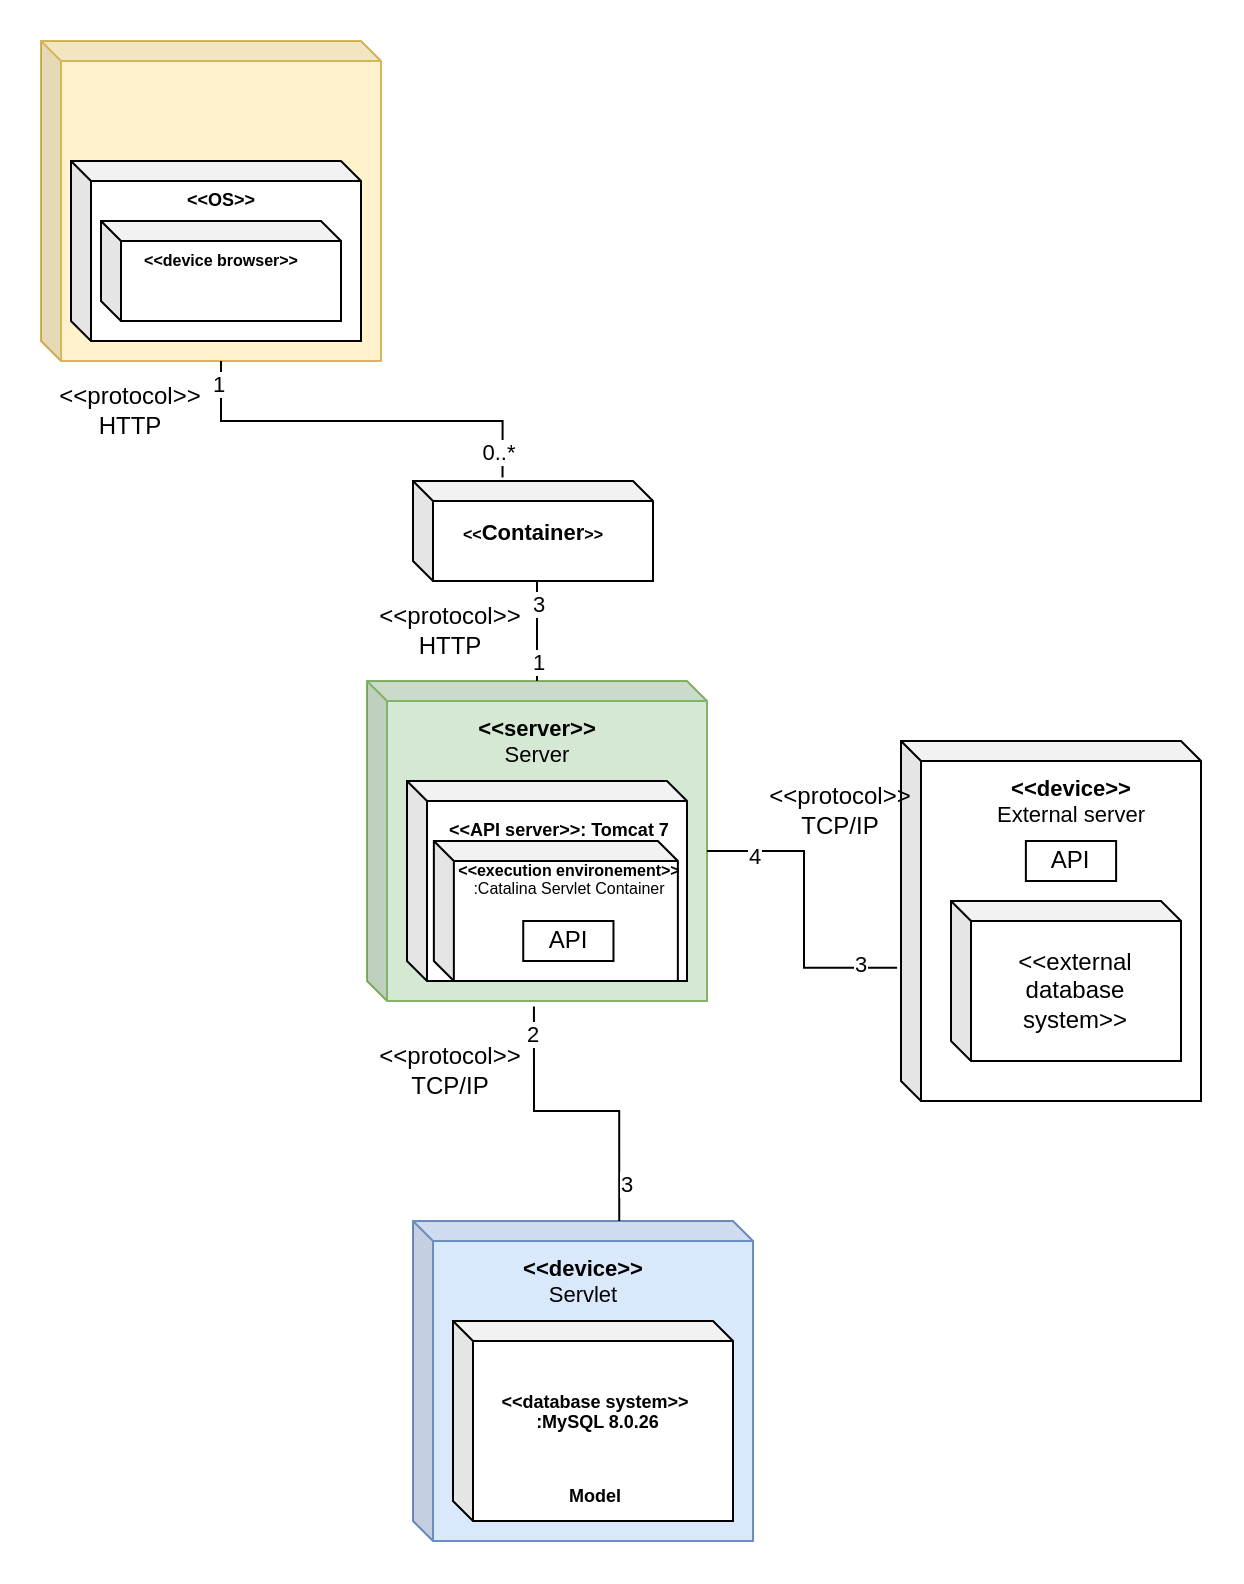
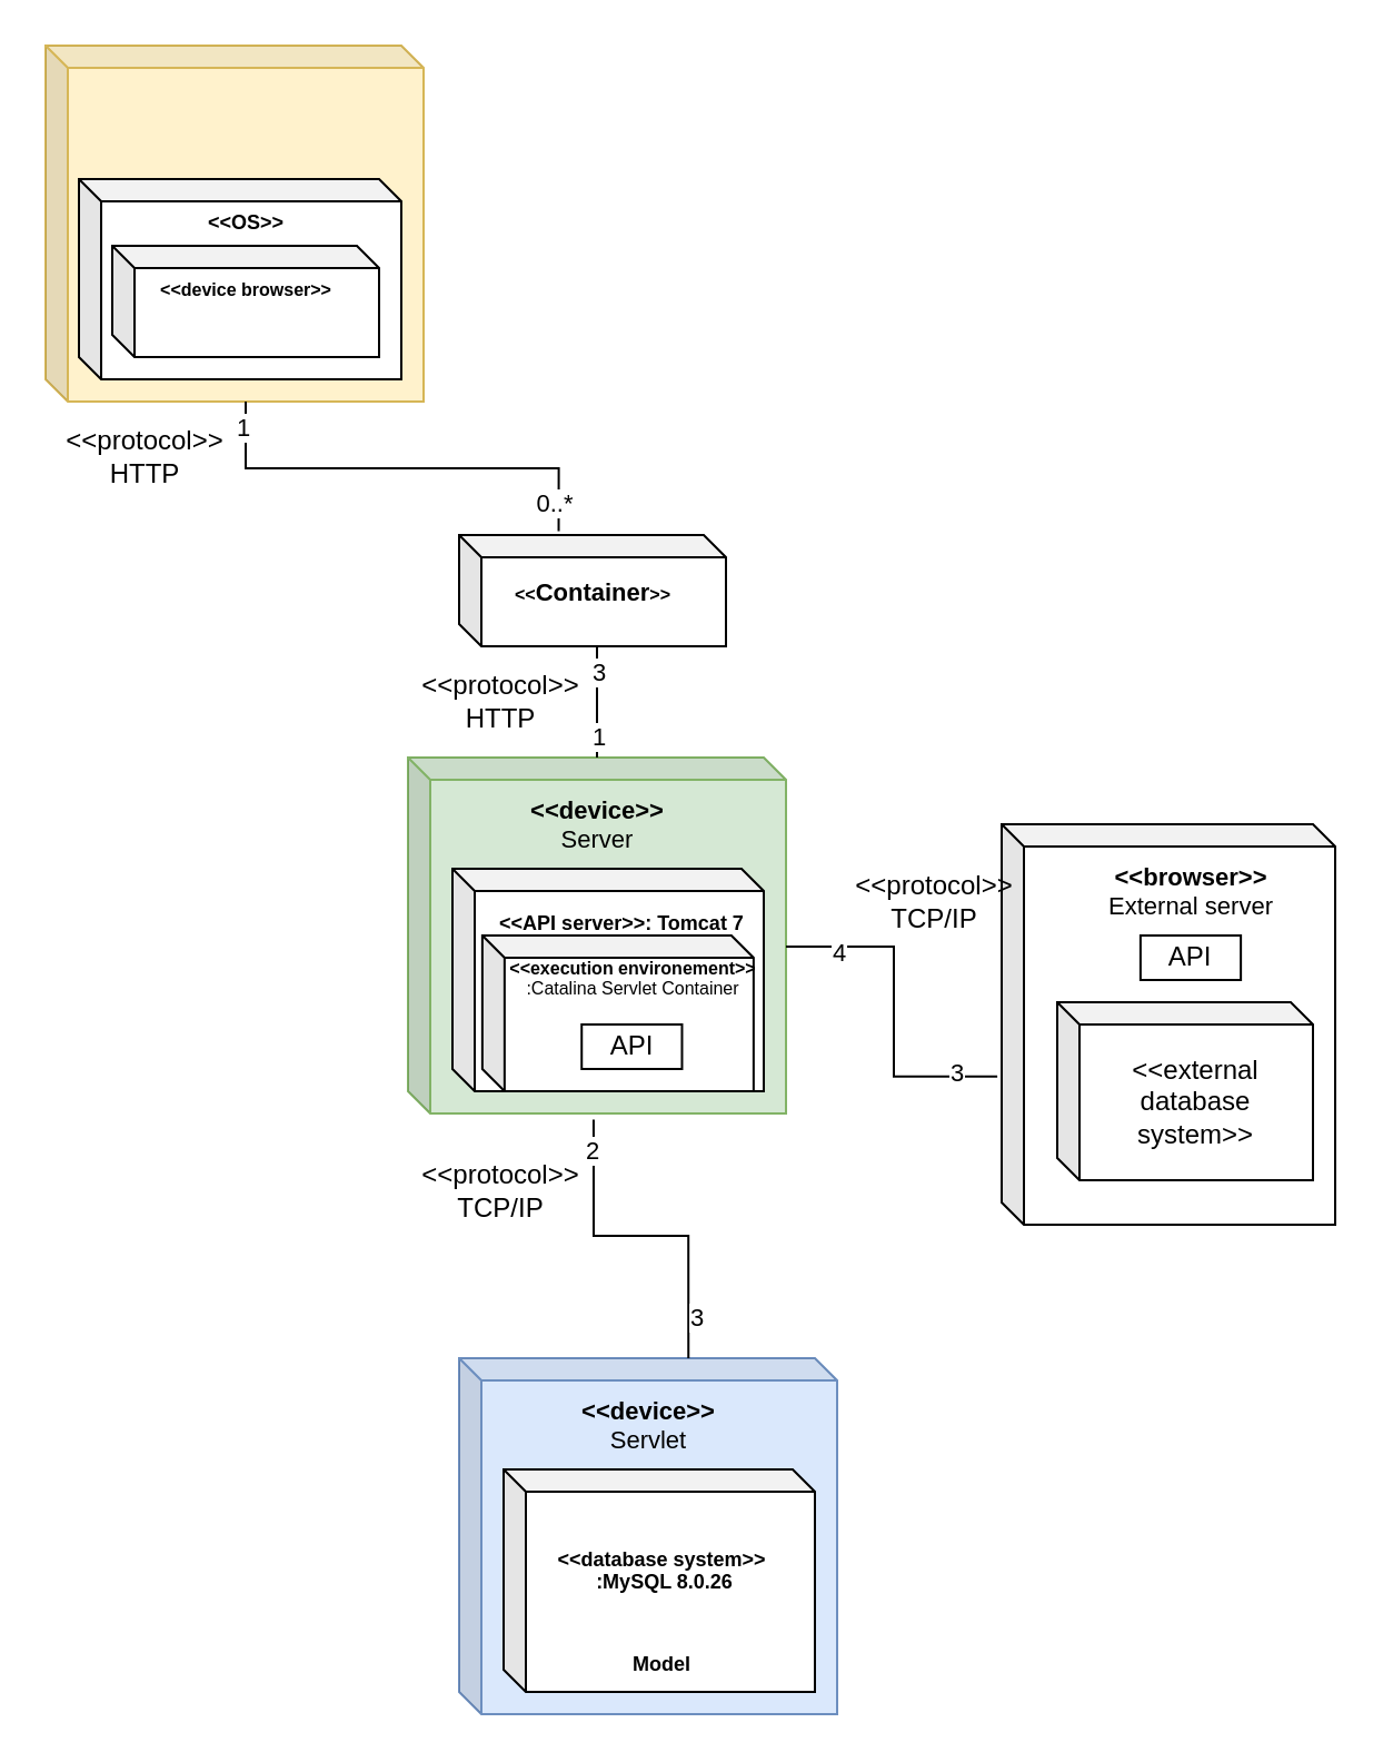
  <mxCell id="0" />
  <mxCell id="1" parent="0" />
  <mxCell id="2" value="" style="shape=cube;whiteSpace=wrap;html=1;boundedLbl=1;backgroundOutline=1;darkOpacity=0.05;darkOpacity2=0.1;size=10;rotation=0;fillColor=#fff2cc;strokeColor=#d6b656;" vertex="1" parent="1"><mxGeometry x="20" y="20" width="170" height="160" as="geometry" /></mxCell>
  <mxCell id="3" value="" style="shape=cube;whiteSpace=wrap;html=1;boundedLbl=1;backgroundOutline=1;darkOpacity=0.05;darkOpacity2=0.1;size=10;rotation=0;" vertex="1" parent="1"><mxGeometry x="35" y="80" width="145" height="90" as="geometry" /></mxCell>
  <mxCell id="4" value="&lt;p style=&quot;line-height: 110%; font-size: 9px;&quot;&gt;&lt;font style=&quot;font-size: 9px;&quot;&gt;&amp;lt;&amp;lt;OS&amp;gt;&amp;gt;&lt;br style=&quot;border-color: var(--border-color); font-weight: 400;&quot;&gt;&lt;br&gt;&lt;/font&gt;&lt;/p&gt;" style="text;strokeColor=none;fillColor=none;html=1;fontSize=24;fontStyle=1;verticalAlign=middle;align=center;" vertex="1" parent="1"><mxGeometry x="91.88" y="90" width="36.25" height="30" as="geometry" /></mxCell>
  <mxCell id="5" value="" style="shape=cube;whiteSpace=wrap;html=1;boundedLbl=1;backgroundOutline=1;darkOpacity=0.05;darkOpacity2=0.1;size=10;rotation=0;" vertex="1" parent="1"><mxGeometry x="50" y="110" width="120" height="50" as="geometry" /></mxCell>
  <mxCell id="6" value="&lt;p style=&quot;line-height: 110%; font-size: 8px;&quot;&gt;&lt;font style=&quot;font-size: 8px;&quot;&gt;&amp;lt;&amp;lt;device browser&amp;gt;&amp;gt;&lt;br style=&quot;border-color: var(--border-color); font-weight: 400;&quot;&gt;&lt;br&gt;&lt;/font&gt;&lt;/p&gt;" style="text;strokeColor=none;fillColor=none;html=1;fontSize=24;fontStyle=1;verticalAlign=middle;align=center;" vertex="1" parent="1"><mxGeometry x="91.88" y="120" width="36.25" height="30" as="geometry" /></mxCell>
  <mxCell id="7" value="" style="shape=cube;whiteSpace=wrap;html=1;boundedLbl=1;backgroundOutline=1;darkOpacity=0.05;darkOpacity2=0.1;size=10;rotation=0;" vertex="1" parent="1"><mxGeometry x="206" y="240" width="120" height="50" as="geometry" /></mxCell>
  <mxCell id="8" value="&lt;p style=&quot;line-height: 110%;&quot;&gt;&lt;font style=&quot;font-size: 8px;&quot;&gt;&amp;lt;&amp;lt;&lt;/font&gt;&lt;font style=&quot;font-size: 11px;&quot;&gt;Container&lt;/font&gt;&lt;font style=&quot;font-size: 8px;&quot;&gt;&amp;gt;&amp;gt;&lt;/font&gt;&lt;/p&gt;" style="text;strokeColor=none;fillColor=none;html=1;fontSize=24;fontStyle=1;verticalAlign=middle;align=center;" vertex="1" parent="1"><mxGeometry x="247.88" y="250" width="36.25" height="30" as="geometry" /></mxCell>
  <mxCell id="9" value="" style="shape=cube;whiteSpace=wrap;html=1;boundedLbl=1;backgroundOutline=1;darkOpacity=0.05;darkOpacity2=0.1;size=10;rotation=0;fillColor=#d5e8d4;strokeColor=#82b366;" vertex="1" parent="1"><mxGeometry x="183" y="340" width="170" height="160" as="geometry" /></mxCell>
- <mxCell id="10" value="&lt;p style=&quot;line-height: 110%; font-size: 11px;&quot;&gt;&lt;font style=&quot;font-size: 11px;&quot;&gt;&amp;lt;&amp;lt;server&amp;gt;&amp;gt;&lt;br style=&quot;border-color: var(--border-color); font-weight: 400;&quot;&gt;&lt;span style=&quot;font-weight: 400;&quot;&gt;Server&lt;/span&gt;&lt;/font&gt;&lt;/p&gt;" style="text;strokeColor=none;fillColor=none;html=1;fontSize=24;fontStyle=1;verticalAlign=middle;align=center;" vertex="1" parent="1"><mxGeometry x="231.75" y="340" width="72.5" height="60" as="geometry" /></mxCell>
+ <mxCell id="10" value="&lt;p style=&quot;line-height: 110%; font-size: 11px;&quot;&gt;&lt;font style=&quot;font-size: 11px;&quot;&gt;&amp;lt;&amp;lt;device&amp;gt;&amp;gt;&lt;br style=&quot;border-color: var(--border-color); font-weight: 400;&quot;&gt;&lt;span style=&quot;font-weight: 400;&quot;&gt;Server&lt;/span&gt;&lt;/font&gt;&lt;/p&gt;" style="text;strokeColor=none;fillColor=none;html=1;fontSize=24;fontStyle=1;verticalAlign=middle;align=center;" vertex="1" parent="1"><mxGeometry x="231.75" y="340" width="72.5" height="60" as="geometry" /></mxCell>
  <mxCell id="11" value="" style="shape=cube;whiteSpace=wrap;html=1;boundedLbl=1;backgroundOutline=1;darkOpacity=0.05;darkOpacity2=0.1;size=10;rotation=0;" vertex="1" parent="1"><mxGeometry x="203" y="390" width="140" height="100" as="geometry" /></mxCell>
  <mxCell id="12" value="&lt;p style=&quot;line-height: 110%; font-size: 9px;&quot;&gt;&lt;font style=&quot;font-size: 9px;&quot;&gt;&amp;lt;&amp;lt;API server&amp;gt;&amp;gt;: Tomcat 7&lt;/font&gt;&lt;/p&gt;" style="text;strokeColor=none;fillColor=none;html=1;fontSize=24;fontStyle=1;verticalAlign=middle;align=center;" vertex="1" parent="1"><mxGeometry x="261.12" y="400" width="36.25" height="30" as="geometry" /></mxCell>
  <mxCell id="13" value="" style="shape=cube;whiteSpace=wrap;html=1;boundedLbl=1;backgroundOutline=1;darkOpacity=0.05;darkOpacity2=0.1;size=10;rotation=0;" vertex="1" parent="1"><mxGeometry x="216.43" y="420" width="122" height="70" as="geometry" /></mxCell>
  <mxCell id="14" value="&lt;p style=&quot;line-height: 110%; font-size: 8px;&quot;&gt;&lt;font style=&quot;font-size: 8px;&quot;&gt;&amp;lt;&amp;lt;execution environement&amp;gt;&amp;gt;&lt;br style=&quot;border-color: var(--border-color); font-weight: 400;&quot;&gt;&lt;span style=&quot;font-weight: 400;&quot;&gt;:Catalina Servlet Container&lt;/span&gt;&lt;/font&gt;&lt;/p&gt;" style="text;strokeColor=none;fillColor=none;html=1;fontSize=24;fontStyle=1;verticalAlign=middle;align=center;" vertex="1" parent="1"><mxGeometry x="247.43" y="410" width="72.5" height="60" as="geometry" /></mxCell>
  <mxCell id="15" value="" style="verticalLabelPosition=bottom;verticalAlign=top;html=1;shape=mxgraph.basic.rect;fillColor2=none;strokeWidth=1;size=20;indent=5;" vertex="1" parent="1"><mxGeometry x="261.12" y="460" width="45.12" height="20" as="geometry" /></mxCell>
  <mxCell id="16" value="" style="shape=cube;whiteSpace=wrap;html=1;boundedLbl=1;backgroundOutline=1;darkOpacity=0.05;darkOpacity2=0.1;size=10;rotation=0;fillColor=#dae8fc;strokeColor=#6c8ebf;" vertex="1" parent="1"><mxGeometry x="206" y="610" width="170" height="160" as="geometry" /></mxCell>
  <mxCell id="17" value="&lt;p style=&quot;line-height: 110%; font-size: 11px;&quot;&gt;&lt;font style=&quot;font-size: 11px;&quot;&gt;&amp;lt;&amp;lt;device&amp;gt;&amp;gt;&lt;br style=&quot;border-color: var(--border-color); font-weight: 400;&quot;&gt;&lt;span style=&quot;font-weight: 400;&quot;&gt;Servlet&lt;/span&gt;&lt;/font&gt;&lt;/p&gt;" style="text;strokeColor=none;fillColor=none;html=1;fontSize=24;fontStyle=1;verticalAlign=middle;align=center;" vertex="1" parent="1"><mxGeometry x="254.75" y="610" width="72.5" height="60" as="geometry" /></mxCell>
  <mxCell id="18" value="" style="shape=cube;whiteSpace=wrap;html=1;boundedLbl=1;backgroundOutline=1;darkOpacity=0.05;darkOpacity2=0.1;size=10;rotation=0;" vertex="1" parent="1"><mxGeometry x="226" y="660" width="140" height="100" as="geometry" /></mxCell>
  <mxCell id="19" value="&lt;p style=&quot;line-height: 110%; font-size: 9px;&quot;&gt;&lt;font style=&quot;font-size: 9px;&quot;&gt;&amp;lt;&amp;lt;database system&amp;gt;&amp;gt;&lt;br style=&quot;border-color: var(--border-color); font-weight: 400;&quot;&gt;&amp;nbsp;:MySQL 8.0.26&lt;/font&gt;&lt;/p&gt;&lt;p style=&quot;line-height: 110%; font-size: 9px;&quot;&gt;&lt;font style=&quot;font-size: 9px;&quot;&gt;&lt;br&gt;&lt;/font&gt;&lt;/p&gt;&lt;p style=&quot;line-height: 110%; font-size: 9px;&quot;&gt;&lt;font style=&quot;font-size: 9px;&quot;&gt;Model&lt;/font&gt;&lt;/p&gt;" style="text;strokeColor=none;fillColor=none;html=1;fontSize=24;fontStyle=1;verticalAlign=middle;align=center;" vertex="1" parent="1"><mxGeometry x="278.68" y="710" width="36.25" height="30" as="geometry" /></mxCell>
  <mxCell id="20" value="" style="shape=cube;whiteSpace=wrap;html=1;boundedLbl=1;backgroundOutline=1;darkOpacity=0.05;darkOpacity2=0.1;size=10;rotation=0;" vertex="1" parent="1"><mxGeometry x="450" y="370" width="150" height="180" as="geometry" /></mxCell>
- <mxCell id="21" value="&lt;p style=&quot;line-height: 110%; font-size: 11px;&quot;&gt;&lt;font style=&quot;font-size: 11px;&quot;&gt;&amp;lt;&amp;lt;device&amp;gt;&amp;gt;&lt;br style=&quot;border-color: var(--border-color); font-weight: 400;&quot;&gt;&lt;span style=&quot;font-weight: 400;&quot;&gt;External server&lt;/span&gt;&lt;/font&gt;&lt;/p&gt;" style="text;strokeColor=none;fillColor=none;html=1;fontSize=24;fontStyle=1;verticalAlign=middle;align=center;" vertex="1" parent="1"><mxGeometry x="498.75" y="370" width="72.5" height="60" as="geometry" /></mxCell>
+ <mxCell id="21" value="&lt;p style=&quot;line-height: 110%; font-size: 11px;&quot;&gt;&lt;font style=&quot;font-size: 11px;&quot;&gt;&amp;lt;&amp;lt;browser&amp;gt;&amp;gt;&lt;br style=&quot;border-color: var(--border-color); font-weight: 400;&quot;&gt;&lt;span style=&quot;font-weight: 400;&quot;&gt;External server&lt;/span&gt;&lt;/font&gt;&lt;/p&gt;" style="text;strokeColor=none;fillColor=none;html=1;fontSize=24;fontStyle=1;verticalAlign=middle;align=center;" vertex="1" parent="1"><mxGeometry x="498.75" y="370" width="72.5" height="60" as="geometry" /></mxCell>
  <mxCell id="22" value="&amp;lt;&amp;lt;external database system&amp;gt;&amp;gt;" style="shape=cube;whiteSpace=wrap;html=1;boundedLbl=1;backgroundOutline=1;darkOpacity=0.05;darkOpacity2=0.1;size=10;rotation=0;" vertex="1" parent="1"><mxGeometry x="475" y="450" width="115" height="80" as="geometry" /></mxCell>
  <mxCell id="23" value="API" style="text;html=1;strokeColor=none;fillColor=none;align=center;verticalAlign=middle;whiteSpace=wrap;rounded=0;" vertex="1" parent="1"><mxGeometry x="253.68" y="455" width="60" height="30" as="geometry" /></mxCell>
  <mxCell id="24" value="" style="verticalLabelPosition=bottom;verticalAlign=top;html=1;shape=mxgraph.basic.rect;fillColor2=none;strokeWidth=1;size=20;indent=5;" vertex="1" parent="1"><mxGeometry x="512.44" y="420" width="45.12" height="20" as="geometry" /></mxCell>
  <mxCell id="25" value="API" style="text;html=1;strokeColor=none;fillColor=none;align=center;verticalAlign=middle;whiteSpace=wrap;rounded=0;" vertex="1" parent="1"><mxGeometry x="505" y="415" width="60" height="30" as="geometry" /></mxCell>
  <mxCell id="26" value="" style="endArrow=none;html=1;rounded=0;exitX=0;exitY=0;exitDx=90;exitDy=160;exitPerimeter=0;entryX=0.373;entryY=-0.035;entryDx=0;entryDy=0;entryPerimeter=0;edgeStyle=orthogonalEdgeStyle;" edge="1" parent="1" source="2" target="7"><mxGeometry width="50" height="50" relative="1" as="geometry"><mxPoint x="270" y="430" as="sourcePoint" /><mxPoint x="320" y="380" as="targetPoint" /></mxGeometry></mxCell>
  <mxCell id="27" value="1" style="edgeLabel;html=1;align=center;verticalAlign=middle;resizable=0;points=[];" vertex="1" connectable="0" parent="26"><mxGeometry x="-0.893" y="-2" relative="1" as="geometry"><mxPoint as="offset" /></mxGeometry></mxCell>
  <mxCell id="28" value="0..*" style="edgeLabel;html=1;align=center;verticalAlign=middle;resizable=0;points=[];" vertex="1" connectable="0" parent="26"><mxGeometry x="0.868" y="-2" relative="1" as="geometry"><mxPoint as="offset" /></mxGeometry></mxCell>
  <mxCell id="29" value="" style="endArrow=none;html=1;rounded=0;entryX=0.5;entryY=0;entryDx=0;entryDy=0;" edge="1" parent="1" target="10"><mxGeometry width="50" height="50" relative="1" as="geometry"><mxPoint x="268" y="290" as="sourcePoint" /><mxPoint x="310" y="360" as="targetPoint" /></mxGeometry></mxCell>
  <mxCell id="30" value="3" style="edgeLabel;html=1;align=center;verticalAlign=middle;resizable=0;points=[];" vertex="1" connectable="0" parent="29"><mxGeometry x="-0.558" relative="1" as="geometry"><mxPoint as="offset" /></mxGeometry></mxCell>
  <mxCell id="31" value="1" style="edgeLabel;html=1;align=center;verticalAlign=middle;resizable=0;points=[];" vertex="1" connectable="0" parent="29"><mxGeometry x="0.6" relative="1" as="geometry"><mxPoint as="offset" /></mxGeometry></mxCell>
  <mxCell id="32" value="" style="endArrow=none;html=1;rounded=0;entryX=0;entryY=0;entryDx=170;entryDy=85;entryPerimeter=0;exitX=-0.013;exitY=0.63;exitDx=0;exitDy=0;exitPerimeter=0;edgeStyle=orthogonalEdgeStyle;" edge="1" parent="1" source="20" target="9"><mxGeometry width="50" height="50" relative="1" as="geometry"><mxPoint x="250" y="490" as="sourcePoint" /><mxPoint x="300" y="440" as="targetPoint" /></mxGeometry></mxCell>
  <mxCell id="33" value="4" style="edgeLabel;html=1;align=center;verticalAlign=middle;resizable=0;points=[];" vertex="1" connectable="0" parent="32"><mxGeometry x="0.7" y="2" relative="1" as="geometry"><mxPoint as="offset" /></mxGeometry></mxCell>
  <mxCell id="34" value="3" style="edgeLabel;html=1;align=center;verticalAlign=middle;resizable=0;points=[];" vertex="1" connectable="0" parent="32"><mxGeometry x="-0.746" y="-2" relative="1" as="geometry"><mxPoint as="offset" /></mxGeometry></mxCell>
  <mxCell id="35" value="" style="endArrow=none;html=1;rounded=0;exitX=0.491;exitY=1.017;exitDx=0;exitDy=0;exitPerimeter=0;entryX=0.75;entryY=0;entryDx=0;entryDy=0;edgeStyle=orthogonalEdgeStyle;" edge="1" parent="1" source="9" target="17"><mxGeometry width="50" height="50" relative="1" as="geometry"><mxPoint x="250" y="490" as="sourcePoint" /><mxPoint x="300" y="440" as="targetPoint" /></mxGeometry></mxCell>
  <mxCell id="36" value="2" style="edgeLabel;html=1;align=center;verticalAlign=middle;resizable=0;points=[];" vertex="1" connectable="0" parent="35"><mxGeometry x="-0.807" y="-1" relative="1" as="geometry"><mxPoint as="offset" /></mxGeometry></mxCell>
  <mxCell id="37" value="3" style="edgeLabel;html=1;align=center;verticalAlign=middle;resizable=0;points=[];" vertex="1" connectable="0" parent="35"><mxGeometry x="0.752" y="3" relative="1" as="geometry"><mxPoint as="offset" /></mxGeometry></mxCell>
  <mxCell id="38" value="&amp;lt;&amp;lt;protocol&amp;gt;&amp;gt; HTTP" style="text;html=1;strokeColor=none;fillColor=none;align=center;verticalAlign=middle;whiteSpace=wrap;rounded=0;" vertex="1" parent="1"><mxGeometry x="35" y="190" width="60" height="30" as="geometry" /></mxCell>
  <mxCell id="39" value="&amp;lt;&amp;lt;protocol&amp;gt;&amp;gt; HTTP" style="text;html=1;strokeColor=none;fillColor=none;align=center;verticalAlign=middle;whiteSpace=wrap;rounded=0;" vertex="1" parent="1"><mxGeometry x="194.75" y="300" width="60" height="30" as="geometry" /></mxCell>
  <mxCell id="40" value="&amp;lt;&amp;lt;protocol&amp;gt;&amp;gt; TCP/IP" style="text;html=1;strokeColor=none;fillColor=none;align=center;verticalAlign=middle;whiteSpace=wrap;rounded=0;" vertex="1" parent="1"><mxGeometry x="194.75" y="520" width="60" height="30" as="geometry" /></mxCell>
  <mxCell id="41" value="&amp;lt;&amp;lt;protocol&amp;gt;&amp;gt; TCP/IP" style="text;html=1;strokeColor=none;fillColor=none;align=center;verticalAlign=middle;whiteSpace=wrap;rounded=0;" vertex="1" parent="1"><mxGeometry x="390" y="390" width="60" height="30" as="geometry" /></mxCell>
